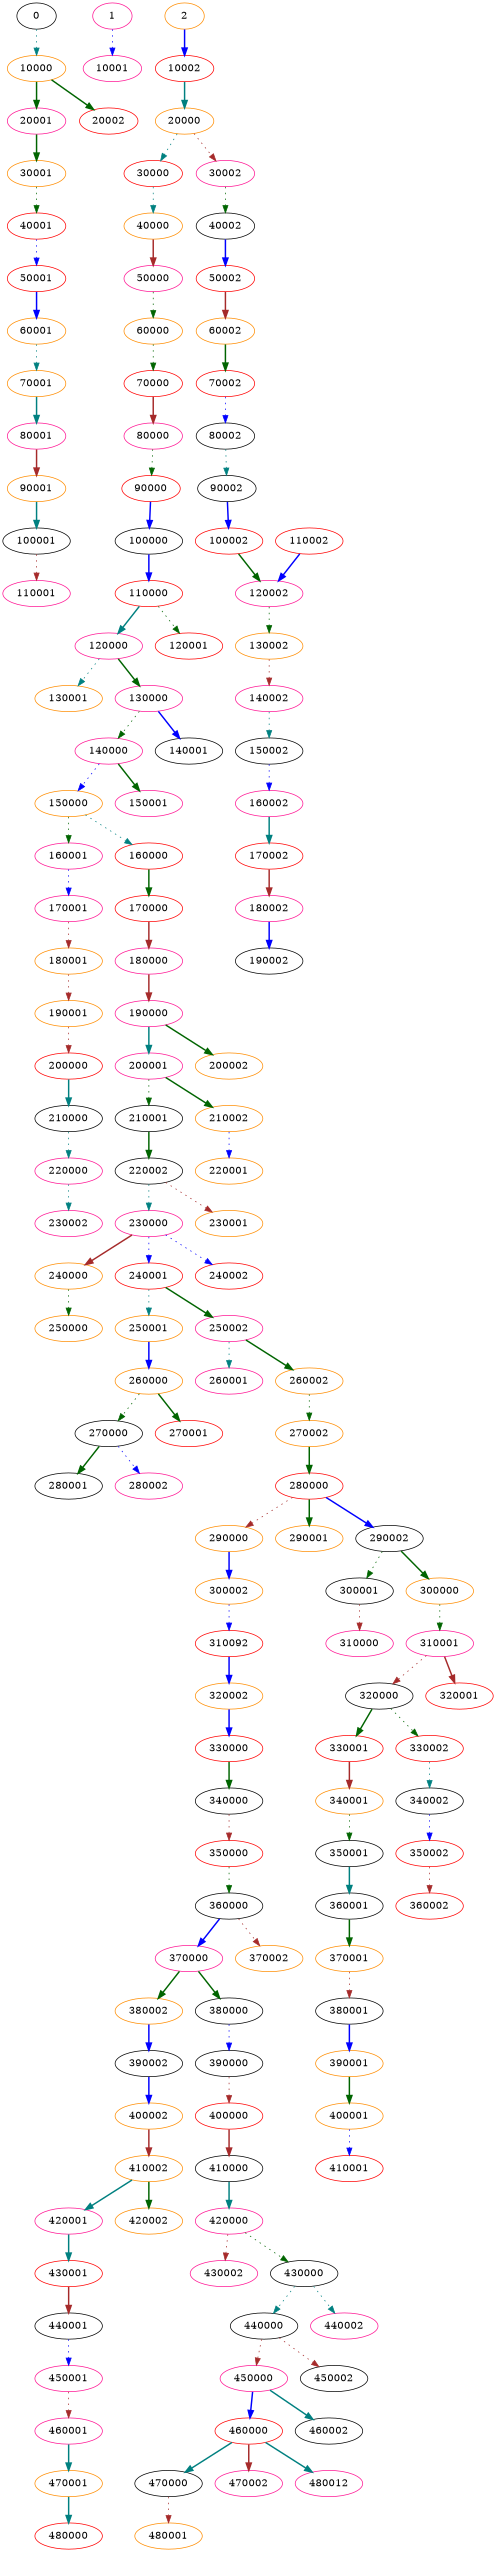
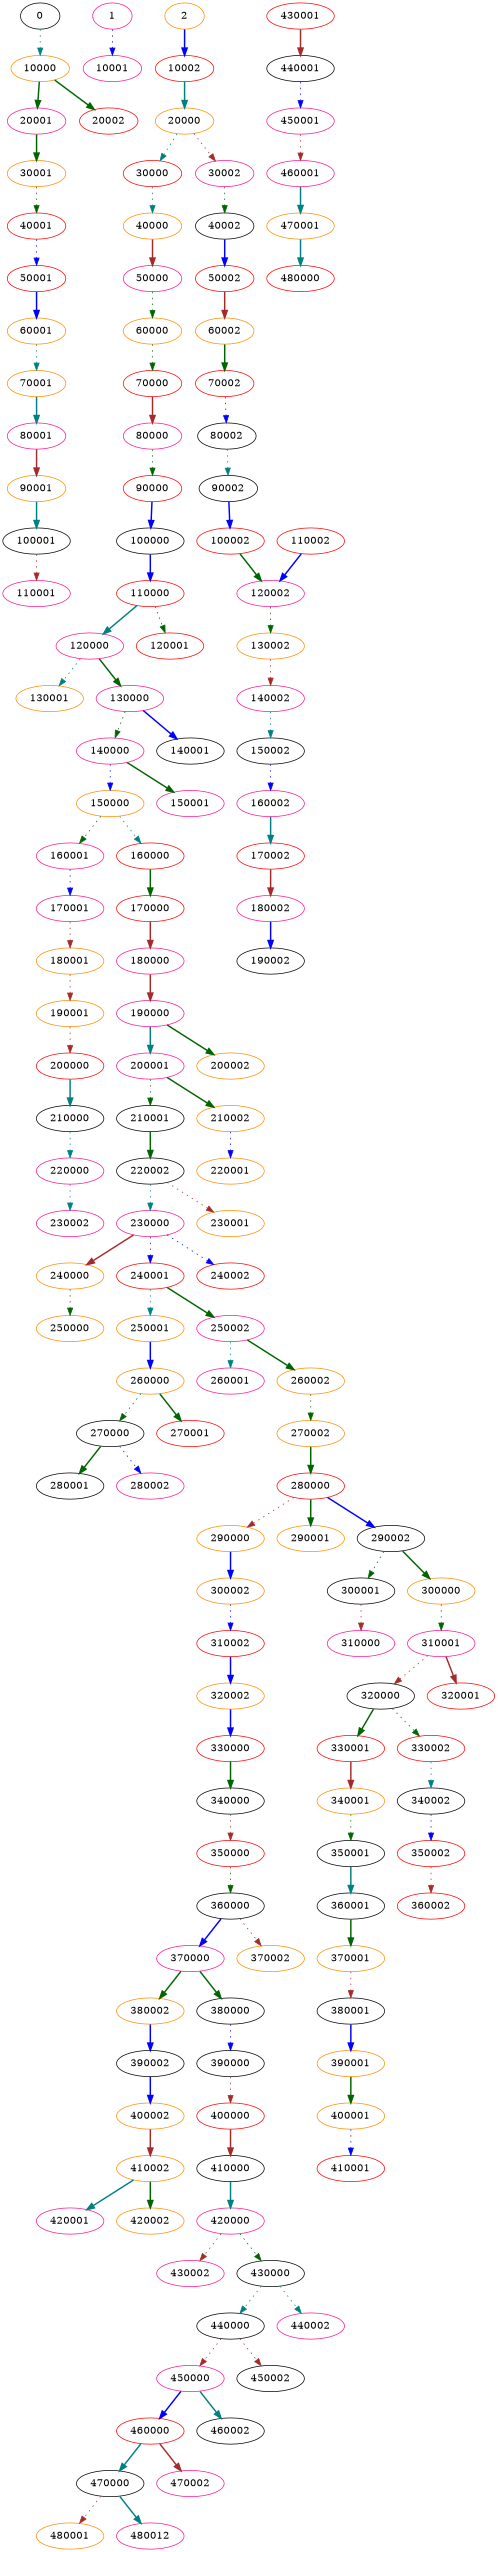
  strict digraph {
    node [agent=2 color=darkorange dad=-1]
    edge [color=darkgreen style=bold]
    0 [agent=0 color=black dad=""]
    10000 [agent=0 mom=0]
    20001 [agent=0 color=deeppink mom=10000]
    20002 [agent=0 color=red mom=10000]
    30001 [agent=0 mom=20001]
    1 [agent=1 color=deeppink dad=""]
    10001 [agent=1 color=deeppink mom=1]
    2 [dad=""]
    10002 [color=red mom=2]
    20000 [mom=10002]
    30000 [color=red mom=20000]
    30002 [color=deeppink mom=20000]
    160001 [color=deeppink mom=150000]
    170001 [color=deeppink mom=160001]
    180001 [mom=170001]
    190001 [mom=180001]
    320002 [mom=310002]
    330000 [color=red mom=320002]
    340000 [color=black mom=330000]
    350000 [color=red mom=340000]
    170000 [color=red mom=160000]
    180000 [color=deeppink mom=170000]
    190000 [color=deeppink mom=180000]
    200001 [color=deeppink mom=190000]
    200002 [mom=190000]
    200000 [color=red mom=190001]
    170002 [color=red mom=160002]
    180002 [color=deeppink mom=170002]
    190002 [color=black mom=180002]
    360000 [color=black mom=350000]
    370000 [color=deeppink mom=360000]
    370002 [mom=360000]
    40001 [agent=0 color=red mom=30001]
    50001 [agent=0 color=red mom=40001]
    430001 [color=red mom=420001]
    440001 [color=black mom=430001]
    450001 [color=deeppink mom=440001]
    460001 [color=deeppink mom=450001]
    430002 [color=deeppink mom=420000]
    210001 [color=black mom=200001]
    210002 [mom=200001]
    220002 [color=black mom=210001]
    220001 [mom=210002]
    210000 [color=black mom=200000]
    220000 [color=deeppink mom=210000]
    440000 [color=black mom=430000]
    450000 [color=deeppink mom=440000]
    450002 [color=black mom=440000]
    460000 [color=red mom=450000]
    460002 [color=black mom=450000]
    470000 [color=black mom=460000]
    470002 [color=deeppink mom=460000]
    40000 [mom=30000]
    50000 [color=deeppink mom=40000]
    60000 [mom=50000]
    70000 [color=red mom=60000]
    60001 [agent=0 mom=50001]
    70001 [agent=0 mom=60001]
    40002 [color=black mom=30002]
    50002 [color=red mom=40002]
    60002 [mom=50002]
    70002 [color=red mom=60002]
    80001 [agent=0 color=deeppink mom=70001]
    90001 [agent=0 mom=80001]
    380002 [mom=370000]
    390002 [color=black mom=380002]
    400002 [mom=390002]
    410002 [mom=400002]
    230002 [color=deeppink mom=220000]
    230000 [color=deeppink mom=220002]
    230001 [mom=220002]
    240000 [mom=230000]
    240001 [color=red mom=230000]
    240002 [color=red mom=230000]
    380001 [color=black mom=370001]
    390001 [mom=380001]
    400001 [mom=390001]
    410001 [color=red mom=400001]
    380000 [color=black mom=370000]
    390000 [color=black mom=380000]
    400000 [color=red mom=390000]
    410000 [color=black mom=400000]
    80002 [color=black mom=70002]
    90002 [color=black mom=80002]
    330001 [color=red mom=320000]
    340001 [mom=330001]
    350001 [color=black mom=340001]
    360001 [color=black mom=350001]
    330002 [color=red mom=320000]
    340002 [color=black mom=330002]
    350002 [color=red mom=340002]
    360002 [color=red mom=350002]
    480001 [mom=470000]
    n94 [color=deeppink label=480012 mom=470000]
    250000 [mom=240000]
    250001 [mom=240001]
    250002 [color=deeppink mom=240001]
    260000 [mom=250001]
    260001 [color=deeppink mom=250002]
    260002 [mom=250002]
    80000 [color=deeppink mom=70000]
    90000 [color=red mom=80000]
    100000 [color=black mom=90000]
    110000 [color=red mom=100000]
    100001 [agent=0 color=black mom=90001]
    110001 [agent=0 color=deeppink mom=100001]
    100002 [color=red mom=90002]
    120002 [color=deeppink mom=110002]
    470001 [mom=460001]
    440002 [color=deeppink mom=430000]
    270000 [color=black mom=260000]
    270001 [color=red mom=260000]
    280001 [color=black mom=270000]
    280002 [color=deeppink mom=270000]
    270002 [mom=260002]
    280000 [color=red mom=270002]
    480000 [color=red mom=470001]
    120000 [color=deeppink mom=110000]
    120001 [color=red mom=110000]
    130001 [mom=120000]
    130000 [color=deeppink mom=120000]
    110002 [color=red mom=100002]
    130002 [mom=120002]
    420001 [color=deeppink mom=410002]
    420002 [mom=410002]
    290000 [mom=280000]
    290001 [mom=280000]
    290002 [color=black mom=280000]
    300002 [mom=290000]
    300001 [color=black mom=290002]
    300000 [mom=290002]
    140000 [color=deeppink mom=130000]
    140001 [color=black mom=130000]
    150000 [mom=140000]
    150001 [color=deeppink mom=140000]
    140002 [color=deeppink mom=130002]
    150002 [color=black mom=140002]
    370001 [mom=360001]
-   310002 [color=red mom=300002 label=310092]
+   310002 [color=red mom=300002]
    310000 [color=deeppink mom=300001]
    310001 [color=deeppink mom=300000]
    320000 [color=black mom=310001]
    320001 [color=red mom=310001]
    160000 [color=red mom=150000]
    160002 [color=deeppink mom=150002]
    420000 [color=deeppink mom=410000]
    430000 [color=black mom=420000]
    0 -> 10000 [color=teal style=dotted]
    10000 -> 20001
    10000 -> 20002
    20001 -> 30001
    30001 -> 40001 [style=dotted]
    1 -> 10001 [color=blue style=dotted]
    2 -> 10002 [color=blue]
    10002 -> 20000 [color=teal]
    20000 -> 30000 [color=teal style=dotted]
    20000 -> 30002 [color=brown style=dotted]
    30000 -> 40000 [color=teal style=dotted]
    30002 -> 40002 [style=dotted]
    160001 -> 170001 [color=blue style=dotted]
    170001 -> 180001 [color=brown style=dotted]
    180001 -> 190001 [color=brown style=dotted]
    190001 -> 200000 [color=brown style=dotted]
    320002 -> 330000 [color=blue]
    330000 -> 340000
    340000 -> 350000 [color=brown style=dotted]
    350000 -> 360000 [style=dotted]
    170000 -> 180000 [color=brown]
    180000 -> 190000 [color=brown]
    190000 -> 200001 [color=teal]
    190000 -> 200002
    200001 -> 210001 [style=dotted]
    200001 -> 210002
    200000 -> 210000 [color=teal]
    170002 -> 180002 [color=brown]
    180002 -> 190002 [color=blue]
    360000 -> 370000 [color=blue]
    360000 -> 370002 [color=brown style=dotted]
    370000 -> 380002
    370000 -> 380000
    40001 -> 50001 [color=blue style=dotted]
    50001 -> 60001 [color=blue]
    430001 -> 440001 [color=brown]
    440001 -> 450001 [color=blue style=dotted]
    450001 -> 460001 [color=brown style=dotted]
    460001 -> 470001 [color=teal]
    210001 -> 220002
    210002 -> 220001 [color=blue style=dotted]
    220002 -> 230000 [color=teal style=dotted]
    220002 -> 230001 [color=brown style=dotted]
    210000 -> 220000 [color=teal style=dotted]
    220000 -> 230002 [color=teal style=dotted]
    440000 -> 450000 [color=brown style=dotted]
    440000 -> 450002 [color=brown style=dotted]
    450000 -> 460000 [color=blue]
    450000 -> 460002 [color=teal]
    460000 -> 470000 [color=teal]
    460000 -> 470002 [color=brown]
    470000 -> 480001 [color=brown style=dotted]
-   460000 -> n94 [color=teal]
+   470000 -> n94 [color=teal]
    40000 -> 50000 [color=brown]
    50000 -> 60000 [style=dotted]
    60000 -> 70000 [style=dotted]
    70000 -> 80000 [color=brown]
    60001 -> 70001 [color=teal style=dotted]
    70001 -> 80001 [color=teal]
    40002 -> 50002 [color=blue]
    50002 -> 60002 [color=brown]
    60002 -> 70002
    70002 -> 80002 [color=blue style=dotted]
    80001 -> 90001 [color=brown]
    90001 -> 100001 [color=teal]
    380002 -> 390002 [color=blue]
    390002 -> 400002 [color=blue]
    400002 -> 410002 [color=brown]
    410002 -> 420001 [color=teal]
    410002 -> 420002
    230000 -> 240000 [color=brown]
    230000 -> 240001 [color=blue style=dotted]
    230000 -> 240002 [color=blue style=dotted]
    240000 -> 250000 [style=dotted]
    240001 -> 250001 [color=teal style=dotted]
    240001 -> 250002
    380001 -> 390001 [color=blue]
    390001 -> 400001
    400001 -> 410001 [color=blue style=dotted]
    380000 -> 390000 [color=blue style=dotted]
    390000 -> 400000 [color=brown style=dotted]
    400000 -> 410000 [color=brown]
    410000 -> 420000 [color=teal]
    80002 -> 90002 [color=teal style=dotted]
    90002 -> 100002 [color=blue]
    330001 -> 340001 [color=brown]
    340001 -> 350001 [style=dotted]
    350001 -> 360001 [color=teal]
    360001 -> 370001
    330002 -> 340002 [color=teal style=dotted]
    340002 -> 350002 [color=blue style=dotted]
    350002 -> 360002 [color=brown style=dotted]
    250001 -> 260000 [color=blue]
    250002 -> 260001 [color=teal style=dotted]
    250002 -> 260002
    260000 -> 270000 [style=dotted]
    260000 -> 270001
    260002 -> 270002 [style=dotted]
    80000 -> 90000 [style=dotted]
    90000 -> 100000 [color=blue]
    100000 -> 110000 [color=blue]
    110000 -> 120000 [color=teal]
    110000 -> 120001 [style=dotted]
    100001 -> 110001 [color=brown style=dotted]
    100002 -> 120002
    120002 -> 130002 [style=dotted]
    470001 -> 480000 [color=teal]
    270000 -> 280001
    270000 -> 280002 [color=blue style=dotted]
    270002 -> 280000
    280000 -> 290000 [color=brown style=dotted]
    280000 -> 290001
    280000 -> 290002 [color=blue]
    120000 -> 130001 [color=teal style=dotted]
    120000 -> 130000
    130000 -> 140000 [style=dotted]
    130000 -> 140001 [color=blue]
    110002 -> 120002 [color=blue]
    130002 -> 140002 [color=brown style=dotted]
-   420001 -> 430001 [color=teal]
    290000 -> 300002 [color=blue]
    290002 -> 300001 [style=dotted]
    290002 -> 300000
    300002 -> 310002 [color=blue style=dotted]
    300001 -> 310000 [color=brown style=dotted]
    300000 -> 310001 [style=dotted]
    140000 -> 150000 [color=blue style=dotted]
    140000 -> 150001
    150000 -> 160001 [style=dotted]
    150000 -> 160000 [color=teal style=dotted]
    140002 -> 150002 [color=teal style=dotted]
    150002 -> 160002 [color=blue style=dotted]
    370001 -> 380001 [color=brown style=dotted]
    310002 -> 320002 [color=blue]
    310001 -> 320000 [color=brown style=dotted]
    310001 -> 320001 [color=brown]
    320000 -> 330001
    320000 -> 330002 [style=dotted]
    160000 -> 170000
    160002 -> 170002 [color=teal]
    420000 -> 430002 [color=brown style=dotted]
    420000 -> 430000 [style=dotted]
    430000 -> 440000 [color=teal style=dotted]
    430000 -> 440002 [color=teal style=dotted]
  }
